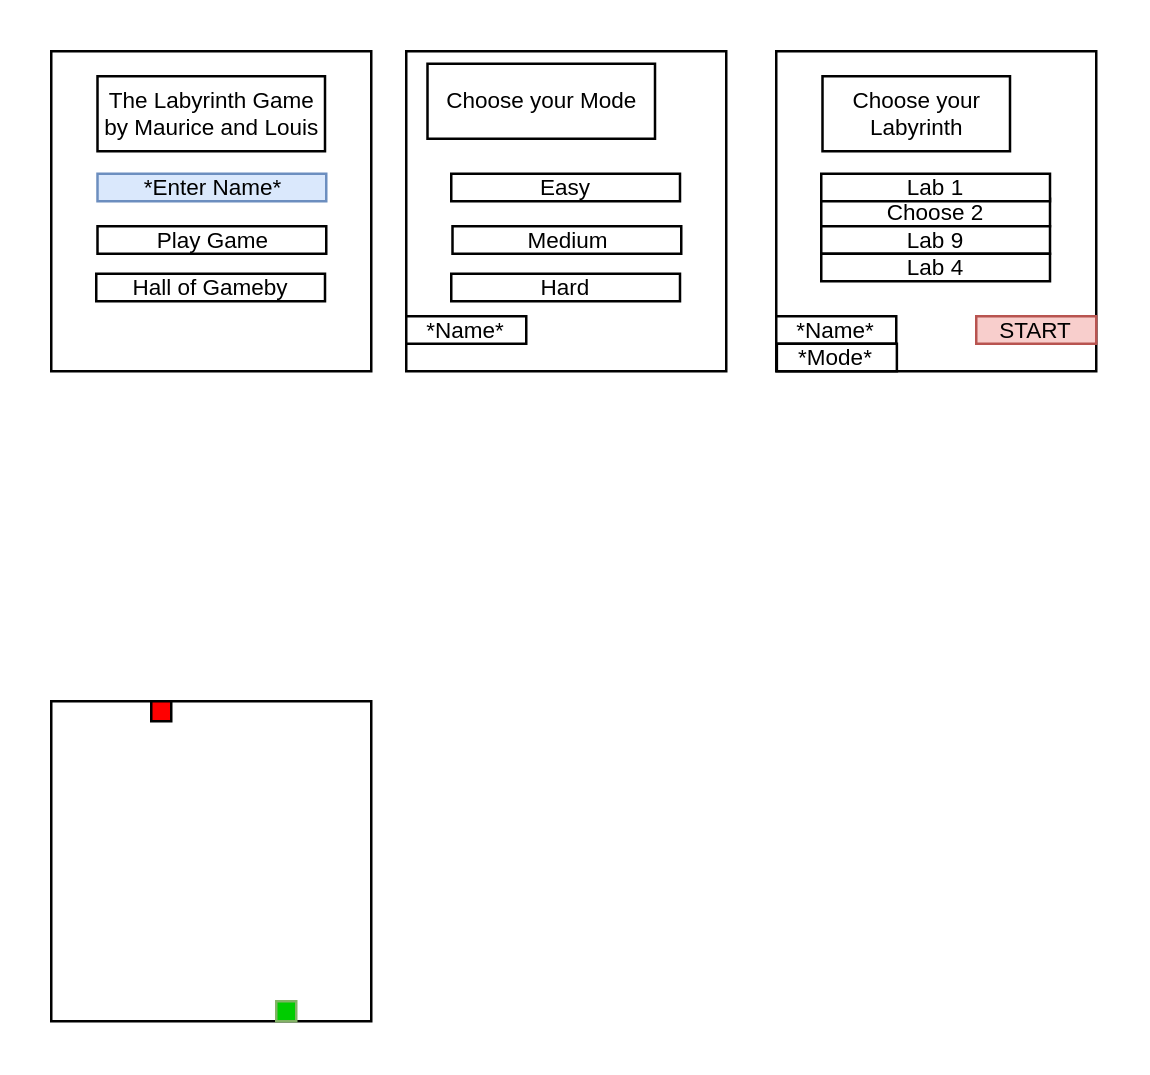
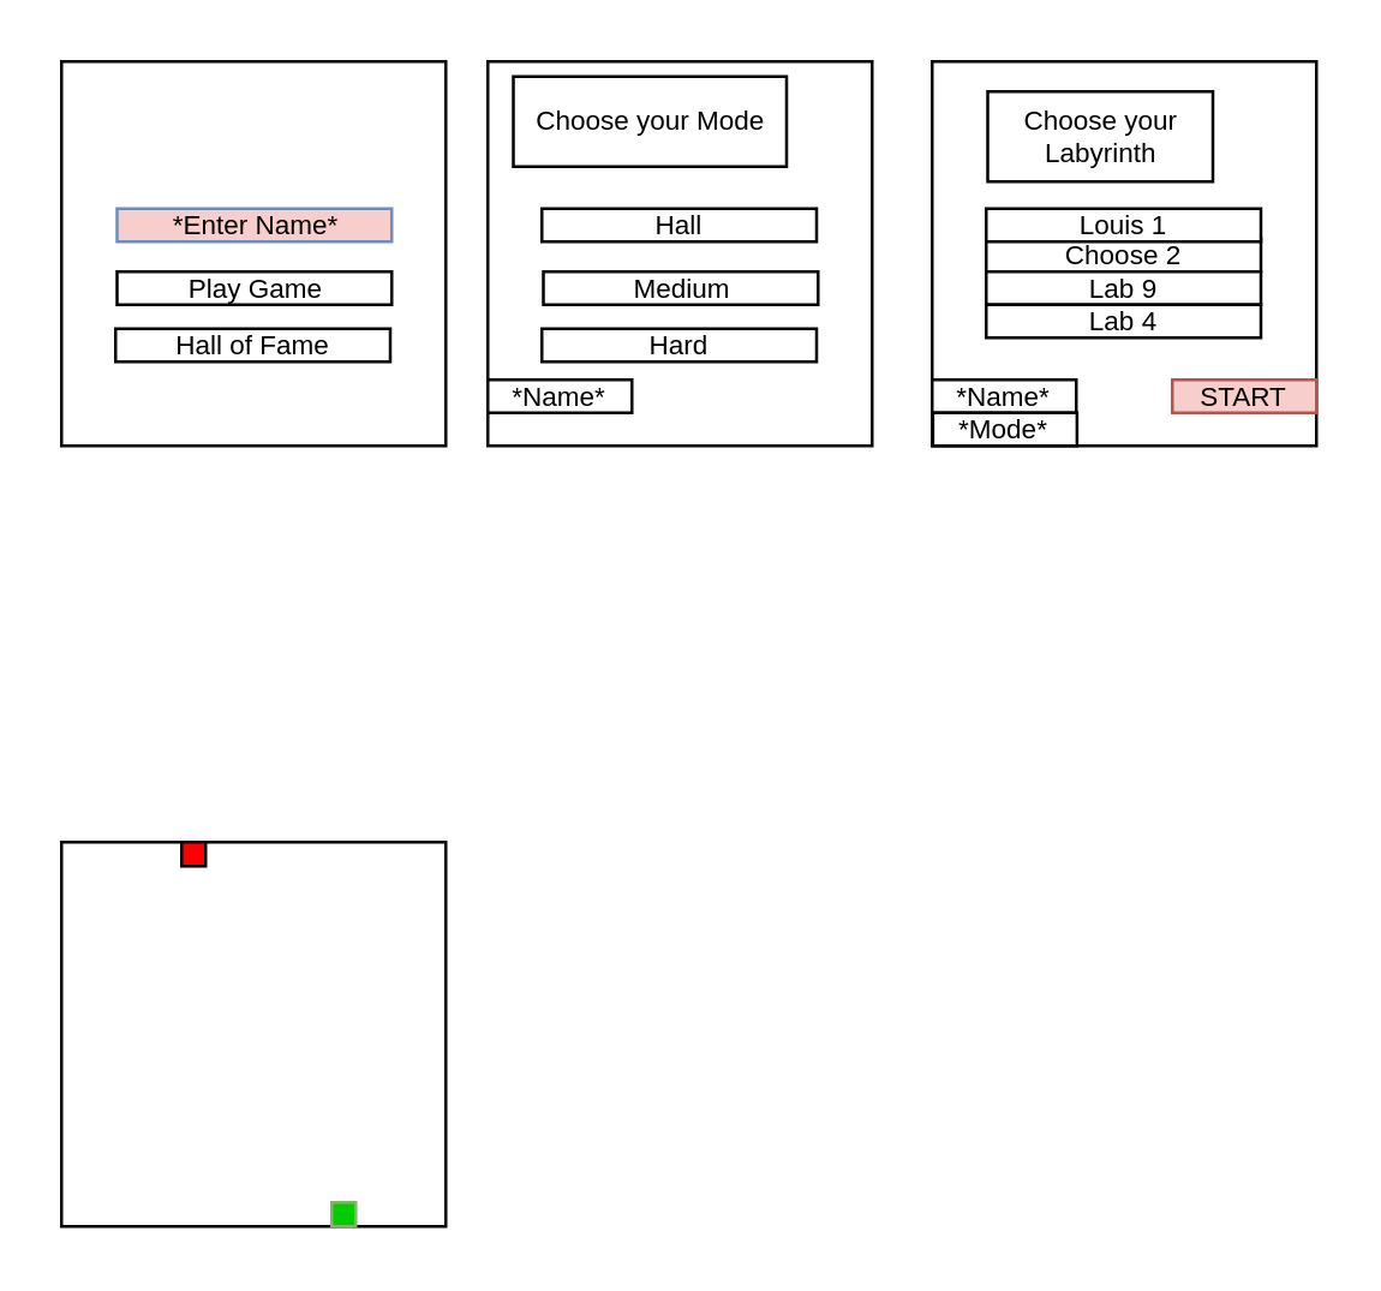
  <mxCell id="0" />
  <mxCell id="1" parent="0" />
  <mxCell id="2" value="" style="whiteSpace=wrap;html=1;aspect=fixed;" vertex="1" parent="1"><mxGeometry x="20" y="20" width="128" height="128" as="geometry" /></mxCell>
- <mxCell id="3" value="The Labyrinth Game&lt;br style=&quot;font-size: 9px;&quot;&gt;by Maurice and Louis" style="rounded=0;whiteSpace=wrap;html=1;fontSize=9;" vertex="1" parent="1"><mxGeometry x="38.5" y="30" width="91" height="30" as="geometry" /></mxCell>
- <mxCell id="4" value="*Enter Name*" style="rounded=0;whiteSpace=wrap;html=1;fillColor=#dae8fc;strokeColor=#6c8ebf;fontSize=9;" vertex="1" parent="1"><mxGeometry x="38.5" y="69" width="91.5" height="11" as="geometry" /></mxCell>
+ <mxCell id="4" value="*Enter Name*" style="rounded=0;whiteSpace=wrap;html=1;fillColor=#f8cecc;strokeColor=#6c8ebf;fontSize=9;" vertex="1" parent="1"><mxGeometry x="38.5" y="69" width="91.5" height="11" as="geometry" /></mxCell>
  <mxCell id="5" value="Play Game" style="rounded=0;whiteSpace=wrap;html=1;fontSize=9;" vertex="1" parent="1"><mxGeometry x="38.5" y="90" width="91.5" height="11" as="geometry" /></mxCell>
  <mxCell id="6" value="" style="whiteSpace=wrap;html=1;aspect=fixed;" vertex="1" parent="1"><mxGeometry x="20" y="280" width="128" height="128" as="geometry" /></mxCell>
  <mxCell id="7" value="" style="rounded=0;whiteSpace=wrap;html=1;fillColor=#00CC00;strokeColor=#82b366;" vertex="1" parent="1"><mxGeometry x="110" y="400" width="8" height="8" as="geometry" /></mxCell>
- <mxCell id="8" value="Hall of Gameby" style="rounded=0;whiteSpace=wrap;html=1;fontSize=9;" vertex="1" parent="1"><mxGeometry x="38" y="109" width="91.5" height="11" as="geometry" /></mxCell>
+ <mxCell id="8" value="Hall of Fame" style="rounded=0;whiteSpace=wrap;html=1;fontSize=9;" vertex="1" parent="1"><mxGeometry x="38" y="109" width="91.5" height="11" as="geometry" /></mxCell>
  <mxCell id="9" value="" style="whiteSpace=wrap;html=1;aspect=fixed;" vertex="1" parent="1"><mxGeometry x="162" y="20" width="128" height="128" as="geometry" /></mxCell>
  <mxCell id="10" value="Choose your Mode" style="rounded=0;whiteSpace=wrap;html=1;fontSize=9;" vertex="1" parent="1"><mxGeometry x="170.5" y="25" width="91" height="30" as="geometry" /></mxCell>
  <mxCell id="11" value="Medium" style="rounded=0;whiteSpace=wrap;html=1;fontSize=9;" vertex="1" parent="1"><mxGeometry x="180.5" y="90" width="91.5" height="11" as="geometry" /></mxCell>
  <mxCell id="12" value="Hard" style="rounded=0;whiteSpace=wrap;html=1;fontSize=9;" vertex="1" parent="1"><mxGeometry x="180" y="109" width="91.5" height="11" as="geometry" /></mxCell>
- <mxCell id="13" value="Easy" style="rounded=0;whiteSpace=wrap;html=1;fontSize=9;" vertex="1" parent="1"><mxGeometry x="180" y="69" width="91.5" height="11" as="geometry" /></mxCell>
+ <mxCell id="13" value="Hall" style="rounded=0;whiteSpace=wrap;html=1;fontSize=9;" vertex="1" parent="1"><mxGeometry x="180" y="69" width="91.5" height="11" as="geometry" /></mxCell>
  <mxCell id="14" value="*Name*" style="rounded=0;whiteSpace=wrap;html=1;fontSize=9;" vertex="1" parent="1"><mxGeometry x="162" y="126" width="48" height="11" as="geometry" /></mxCell>
  <mxCell id="15" value="" style="whiteSpace=wrap;html=1;aspect=fixed;" vertex="1" parent="1"><mxGeometry x="310" y="20" width="128" height="128" as="geometry" /></mxCell>
  <mxCell id="16" value="Choose your Labyrinth" style="rounded=0;whiteSpace=wrap;html=1;fontSize=9;" vertex="1" parent="1"><mxGeometry x="328.5" y="30" width="75" height="30" as="geometry" /></mxCell>
  <mxCell id="17" value="Choose 2" style="rounded=0;whiteSpace=wrap;html=1;fontSize=9;" vertex="1" parent="1"><mxGeometry x="328" y="79" width="91.5" height="11" as="geometry" /></mxCell>
  <mxCell id="18" value="Lab 9" style="rounded=0;whiteSpace=wrap;html=1;fontSize=9;" vertex="1" parent="1"><mxGeometry x="328" y="90" width="91.5" height="11" as="geometry" /></mxCell>
- <mxCell id="19" value="Lab 1" style="rounded=0;whiteSpace=wrap;html=1;fontSize=9;" vertex="1" parent="1"><mxGeometry x="328" y="69" width="91.5" height="11" as="geometry" /></mxCell>
+ <mxCell id="19" value="Louis 1" style="rounded=0;whiteSpace=wrap;html=1;fontSize=9;" vertex="1" parent="1"><mxGeometry x="328" y="69" width="91.5" height="11" as="geometry" /></mxCell>
  <mxCell id="20" value="*Name*" style="rounded=0;whiteSpace=wrap;html=1;fontSize=9;" vertex="1" parent="1"><mxGeometry x="310" y="126" width="48" height="11" as="geometry" /></mxCell>
  <mxCell id="21" value="Lab 4" style="rounded=0;whiteSpace=wrap;html=1;fontSize=9;" vertex="1" parent="1"><mxGeometry x="328" y="101" width="91.5" height="11" as="geometry" /></mxCell>
  <mxCell id="22" value="*Mode*" style="rounded=0;whiteSpace=wrap;html=1;fontSize=9;" vertex="1" parent="1"><mxGeometry x="310.25" y="137" width="48" height="11" as="geometry" /></mxCell>
  <mxCell id="23" value="START" style="rounded=0;whiteSpace=wrap;html=1;fontSize=9;fillColor=#f8cecc;strokeColor=#b85450;" vertex="1" parent="1"><mxGeometry x="390" y="126" width="48" height="11" as="geometry" /></mxCell>
  <mxCell id="24" value="" style="rounded=0;whiteSpace=wrap;html=1;fillColor=#ff0000;strokeColor=default;" vertex="1" parent="1"><mxGeometry x="60" y="280" width="8" height="8" as="geometry" /></mxCell>
